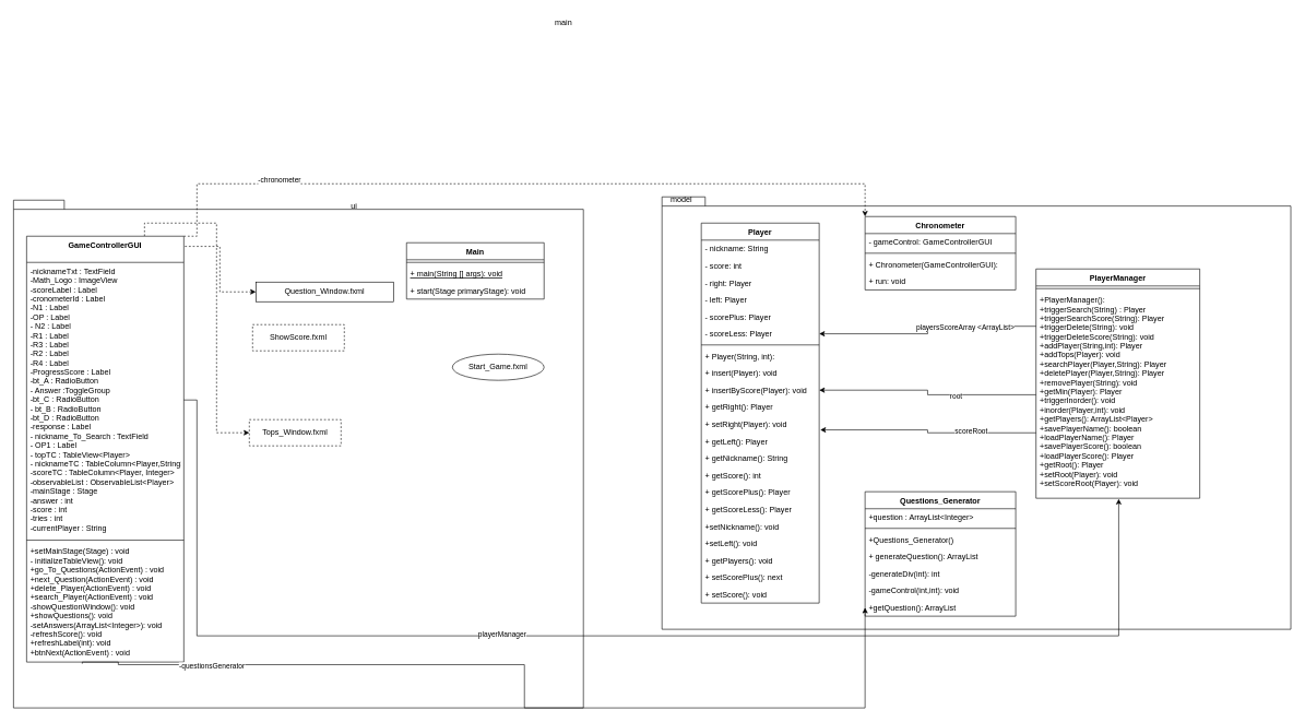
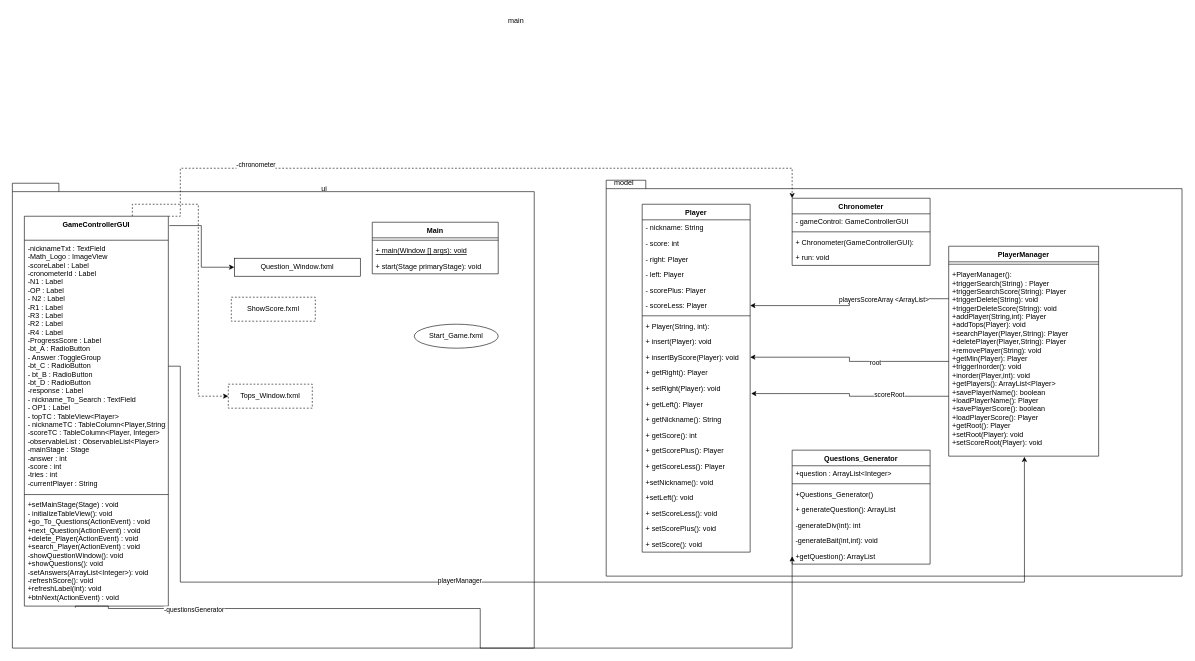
  <mxCell id="0" />
  <mxCell id="1" parent="0" />
  <mxCell id="2" value="" style="shape=folder;fontStyle=1;spacingTop=10;tabWidth=40;tabHeight=14;tabPosition=left;html=1;" parent="1" vertex="1"><mxGeometry x="20" y="305" width="870" height="775" as="geometry" /></mxCell>
  <mxCell id="3" value="ui" style="text;html=1;strokeColor=none;fillColor=none;align=center;verticalAlign=middle;whiteSpace=wrap;rounded=0;" parent="1" vertex="1"><mxGeometry x="510" y="300" width="60" height="30" as="geometry" /></mxCell>
  <mxCell id="4" value="main" style="text;html=1;strokeColor=none;fillColor=none;align=center;verticalAlign=middle;whiteSpace=wrap;rounded=0;" parent="1" vertex="1"><mxGeometry x="830" y="20" width="60" height="30" as="geometry" /></mxCell>
  <mxCell id="5" value="Main" style="swimlane;fontStyle=1;align=center;verticalAlign=top;childLayout=stackLayout;horizontal=1;startSize=26;horizontalStack=0;resizeParent=1;resizeParentMax=0;resizeLast=0;collapsible=1;marginBottom=0;" parent="1" vertex="1"><mxGeometry x="620" y="370" width="210" height="86" as="geometry" /></mxCell>
  <mxCell id="6" value="" style="line;strokeWidth=1;fillColor=none;align=left;verticalAlign=middle;spacingTop=-1;spacingLeft=3;spacingRight=3;rotatable=0;labelPosition=right;points=[];portConstraint=eastwest;" parent="5" vertex="1"><mxGeometry y="26" width="210" height="8" as="geometry" /></mxCell>
- <mxCell id="7" value="+ main(String [] args): void" style="text;strokeColor=none;fillColor=none;align=left;verticalAlign=top;spacingLeft=4;spacingRight=4;overflow=hidden;rotatable=0;points=[[0,0.5],[1,0.5]];portConstraint=eastwest;fontStyle=4" parent="5" vertex="1"><mxGeometry y="34" width="210" height="26" as="geometry" /></mxCell>
+ <mxCell id="7" value="+ main(Window [] args): void" style="text;strokeColor=none;fillColor=none;align=left;verticalAlign=top;spacingLeft=4;spacingRight=4;overflow=hidden;rotatable=0;points=[[0,0.5],[1,0.5]];portConstraint=eastwest;fontStyle=4" parent="5" vertex="1"><mxGeometry y="34" width="210" height="26" as="geometry" /></mxCell>
  <mxCell id="8" value="+ start(Stage primaryStage): void" style="text;strokeColor=none;fillColor=none;align=left;verticalAlign=top;spacingLeft=4;spacingRight=4;overflow=hidden;rotatable=0;points=[[0,0.5],[1,0.5]];portConstraint=eastwest;fontStyle=0" parent="5" vertex="1"><mxGeometry y="60" width="210" height="26" as="geometry" /></mxCell>
  <mxCell id="9" value="" style="shape=folder;fontStyle=1;spacingTop=10;tabWidth=40;tabHeight=14;tabPosition=left;html=1;" parent="1" vertex="1"><mxGeometry x="1010" y="300" width="960" height="660" as="geometry" /></mxCell>
  <mxCell id="10" value="model" style="text;html=1;strokeColor=none;fillColor=none;align=center;verticalAlign=middle;whiteSpace=wrap;rounded=0;" parent="1" vertex="1"><mxGeometry x="1010" y="290" width="60" height="30" as="geometry" /></mxCell>
  <mxCell id="11" value="Chronometer" style="swimlane;fontStyle=1;align=center;verticalAlign=top;childLayout=stackLayout;horizontal=1;startSize=26;horizontalStack=0;resizeParent=1;resizeParentMax=0;resizeLast=0;collapsible=1;marginBottom=0;" parent="1" vertex="1"><mxGeometry x="1320" y="330" width="230" height="112" as="geometry" /></mxCell>
  <mxCell id="12" value="- gameControl: GameControllerGUI" style="text;strokeColor=none;fillColor=none;align=left;verticalAlign=top;spacingLeft=4;spacingRight=4;overflow=hidden;rotatable=0;points=[[0,0.5],[1,0.5]];portConstraint=eastwest;" parent="11" vertex="1"><mxGeometry y="26" width="230" height="26" as="geometry" /></mxCell>
  <mxCell id="13" value="" style="line;strokeWidth=1;fillColor=none;align=left;verticalAlign=middle;spacingTop=-1;spacingLeft=3;spacingRight=3;rotatable=0;labelPosition=right;points=[];portConstraint=eastwest;" parent="11" vertex="1"><mxGeometry y="52" width="230" height="8" as="geometry" /></mxCell>
  <mxCell id="14" value="+ Chronometer(GameControllerGUI):" style="text;strokeColor=none;fillColor=none;align=left;verticalAlign=top;spacingLeft=4;spacingRight=4;overflow=hidden;rotatable=0;points=[[0,0.5],[1,0.5]];portConstraint=eastwest;" parent="11" vertex="1"><mxGeometry y="60" width="230" height="26" as="geometry" /></mxCell>
  <mxCell id="15" value="+ run: void" style="text;strokeColor=none;fillColor=none;align=left;verticalAlign=top;spacingLeft=4;spacingRight=4;overflow=hidden;rotatable=0;points=[[0,0.5],[1,0.5]];portConstraint=eastwest;" parent="11" vertex="1"><mxGeometry y="86" width="230" height="26" as="geometry" /></mxCell>
  <mxCell id="16" value="Player" style="swimlane;fontStyle=1;align=center;verticalAlign=top;childLayout=stackLayout;horizontal=1;startSize=26;horizontalStack=0;resizeParent=1;resizeParentMax=0;resizeLast=0;collapsible=1;marginBottom=0;" parent="1" vertex="1"><mxGeometry x="1070" y="340" width="180" height="580" as="geometry" /></mxCell>
  <mxCell id="17" value="- nickname: String" style="text;strokeColor=none;fillColor=none;align=left;verticalAlign=top;spacingLeft=4;spacingRight=4;overflow=hidden;rotatable=0;points=[[0,0.5],[1,0.5]];portConstraint=eastwest;" parent="16" vertex="1"><mxGeometry y="26" width="180" height="26" as="geometry" /></mxCell>
  <mxCell id="18" value="- score: int " style="text;strokeColor=none;fillColor=none;align=left;verticalAlign=top;spacingLeft=4;spacingRight=4;overflow=hidden;rotatable=0;points=[[0,0.5],[1,0.5]];portConstraint=eastwest;" parent="16" vertex="1"><mxGeometry y="52" width="180" height="26" as="geometry" /></mxCell>
  <mxCell id="19" value="- right: Player" style="text;strokeColor=none;fillColor=none;align=left;verticalAlign=top;spacingLeft=4;spacingRight=4;overflow=hidden;rotatable=0;points=[[0,0.5],[1,0.5]];portConstraint=eastwest;" parent="16" vertex="1"><mxGeometry y="78" width="180" height="26" as="geometry" /></mxCell>
  <mxCell id="20" value="- left: Player" style="text;strokeColor=none;fillColor=none;align=left;verticalAlign=top;spacingLeft=4;spacingRight=4;overflow=hidden;rotatable=0;points=[[0,0.5],[1,0.5]];portConstraint=eastwest;" parent="16" vertex="1"><mxGeometry y="104" width="180" height="26" as="geometry" /></mxCell>
  <mxCell id="21" value="- scorePlus: Player" style="text;strokeColor=none;fillColor=none;align=left;verticalAlign=top;spacingLeft=4;spacingRight=4;overflow=hidden;rotatable=0;points=[[0,0.5],[1,0.5]];portConstraint=eastwest;" parent="16" vertex="1"><mxGeometry y="130" width="180" height="26" as="geometry" /></mxCell>
  <mxCell id="22" value="- scoreLess: Player" style="text;strokeColor=none;fillColor=none;align=left;verticalAlign=top;spacingLeft=4;spacingRight=4;overflow=hidden;rotatable=0;points=[[0,0.5],[1,0.5]];portConstraint=eastwest;" parent="16" vertex="1"><mxGeometry y="156" width="180" height="26" as="geometry" /></mxCell>
  <mxCell id="23" value="" style="line;strokeWidth=1;fillColor=none;align=left;verticalAlign=middle;spacingTop=-1;spacingLeft=3;spacingRight=3;rotatable=0;labelPosition=right;points=[];portConstraint=eastwest;" parent="16" vertex="1"><mxGeometry y="182" width="180" height="8" as="geometry" /></mxCell>
  <mxCell id="24" value="+ Player(String, int):" style="text;strokeColor=none;fillColor=none;align=left;verticalAlign=top;spacingLeft=4;spacingRight=4;overflow=hidden;rotatable=0;points=[[0,0.5],[1,0.5]];portConstraint=eastwest;" parent="16" vertex="1"><mxGeometry y="190" width="180" height="26" as="geometry" /></mxCell>
  <mxCell id="25" value="+ insert(Player): void" style="text;strokeColor=none;fillColor=none;align=left;verticalAlign=top;spacingLeft=4;spacingRight=4;overflow=hidden;rotatable=0;points=[[0,0.5],[1,0.5]];portConstraint=eastwest;" parent="16" vertex="1"><mxGeometry y="216" width="180" height="26" as="geometry" /></mxCell>
  <mxCell id="26" value="+ insertByScore(Player): void" style="text;strokeColor=none;fillColor=none;align=left;verticalAlign=top;spacingLeft=4;spacingRight=4;overflow=hidden;rotatable=0;points=[[0,0.5],[1,0.5]];portConstraint=eastwest;" parent="16" vertex="1"><mxGeometry y="242" width="180" height="26" as="geometry" /></mxCell>
  <mxCell id="27" value="+ getRight(): Player" style="text;strokeColor=none;fillColor=none;align=left;verticalAlign=top;spacingLeft=4;spacingRight=4;overflow=hidden;rotatable=0;points=[[0,0.5],[1,0.5]];portConstraint=eastwest;" parent="16" vertex="1"><mxGeometry y="268" width="180" height="26" as="geometry" /></mxCell>
  <mxCell id="28" value="+ setRight(Player): void" style="text;strokeColor=none;fillColor=none;align=left;verticalAlign=top;spacingLeft=4;spacingRight=4;overflow=hidden;rotatable=0;points=[[0,0.5],[1,0.5]];portConstraint=eastwest;" parent="16" vertex="1"><mxGeometry y="294" width="180" height="26" as="geometry" /></mxCell>
  <mxCell id="29" value="+ getLeft(): Player" style="text;strokeColor=none;fillColor=none;align=left;verticalAlign=top;spacingLeft=4;spacingRight=4;overflow=hidden;rotatable=0;points=[[0,0.5],[1,0.5]];portConstraint=eastwest;" parent="16" vertex="1"><mxGeometry y="320" width="180" height="26" as="geometry" /></mxCell>
  <mxCell id="30" value="+ getNickname(): String" style="text;strokeColor=none;fillColor=none;align=left;verticalAlign=top;spacingLeft=4;spacingRight=4;overflow=hidden;rotatable=0;points=[[0,0.5],[1,0.5]];portConstraint=eastwest;" parent="16" vertex="1"><mxGeometry y="346" width="180" height="26" as="geometry" /></mxCell>
  <mxCell id="31" value="+ getScore(): int" style="text;strokeColor=none;fillColor=none;align=left;verticalAlign=top;spacingLeft=4;spacingRight=4;overflow=hidden;rotatable=0;points=[[0,0.5],[1,0.5]];portConstraint=eastwest;" parent="16" vertex="1"><mxGeometry y="372" width="180" height="26" as="geometry" /></mxCell>
  <mxCell id="32" value="+ getScorePlus(): Player" style="text;strokeColor=none;fillColor=none;align=left;verticalAlign=top;spacingLeft=4;spacingRight=4;overflow=hidden;rotatable=0;points=[[0,0.5],[1,0.5]];portConstraint=eastwest;" parent="16" vertex="1"><mxGeometry y="398" width="180" height="26" as="geometry" /></mxCell>
  <mxCell id="33" value="+ getScoreLess(): Player" style="text;strokeColor=none;fillColor=none;align=left;verticalAlign=top;spacingLeft=4;spacingRight=4;overflow=hidden;rotatable=0;points=[[0,0.5],[1,0.5]];portConstraint=eastwest;" parent="16" vertex="1"><mxGeometry y="424" width="180" height="26" as="geometry" /></mxCell>
  <mxCell id="34" value="+setNickname(): void" style="text;strokeColor=none;fillColor=none;align=left;verticalAlign=top;spacingLeft=4;spacingRight=4;overflow=hidden;rotatable=0;points=[[0,0.5],[1,0.5]];portConstraint=eastwest;" vertex="1" parent="16"><mxGeometry y="450" width="180" height="26" as="geometry" /></mxCell>
  <mxCell id="35" value="+setLeft(): void" style="text;strokeColor=none;fillColor=none;align=left;verticalAlign=top;spacingLeft=4;spacingRight=4;overflow=hidden;rotatable=0;points=[[0,0.5],[1,0.5]];portConstraint=eastwest;" vertex="1" parent="16"><mxGeometry y="476" width="180" height="26" as="geometry" /></mxCell>
- <mxCell id="36" value="+ getPlayers(): void" style="text;strokeColor=none;fillColor=none;align=left;verticalAlign=top;spacingLeft=4;spacingRight=4;overflow=hidden;rotatable=0;points=[[0,0.5],[1,0.5]];portConstraint=eastwest;" vertex="1" parent="16"><mxGeometry y="502" width="180" height="26" as="geometry" /></mxCell>
- <mxCell id="37" value="+ setScorePlus(): next" style="text;strokeColor=none;fillColor=none;align=left;verticalAlign=top;spacingLeft=4;spacingRight=4;overflow=hidden;rotatable=0;points=[[0,0.5],[1,0.5]];portConstraint=eastwest;" vertex="1" parent="16"><mxGeometry y="528" width="180" height="26" as="geometry" /></mxCell>
+ <mxCell id="36" value="+ setScoreLess(): void" style="text;strokeColor=none;fillColor=none;align=left;verticalAlign=top;spacingLeft=4;spacingRight=4;overflow=hidden;rotatable=0;points=[[0,0.5],[1,0.5]];portConstraint=eastwest;" vertex="1" parent="16"><mxGeometry y="502" width="180" height="26" as="geometry" /></mxCell>
+ <mxCell id="37" value="+ setScorePlus(): void" style="text;strokeColor=none;fillColor=none;align=left;verticalAlign=top;spacingLeft=4;spacingRight=4;overflow=hidden;rotatable=0;points=[[0,0.5],[1,0.5]];portConstraint=eastwest;" vertex="1" parent="16"><mxGeometry y="528" width="180" height="26" as="geometry" /></mxCell>
  <mxCell id="38" value="+ setScore(): void" style="text;strokeColor=none;fillColor=none;align=left;verticalAlign=top;spacingLeft=4;spacingRight=4;overflow=hidden;rotatable=0;points=[[0,0.5],[1,0.5]];portConstraint=eastwest;" vertex="1" parent="16"><mxGeometry y="554" width="180" height="26" as="geometry" /></mxCell>
  <mxCell id="39" style="edgeStyle=orthogonalEdgeStyle;rounded=0;orthogonalLoop=1;jettySize=auto;html=1;exitX=0;exitY=0.25;exitDx=0;exitDy=0;entryX=1;entryY=0.5;entryDx=0;entryDy=0;" edge="1" parent="1" source="41" target="22"><mxGeometry relative="1" as="geometry" /></mxCell>
  <mxCell id="40" value="playersScoreArray &amp;lt;ArrayList&amp;gt;" style="edgeLabel;html=1;align=center;verticalAlign=middle;resizable=0;points=[];" vertex="1" connectable="0" parent="39"><mxGeometry x="-0.363" y="1" relative="1" as="geometry"><mxPoint as="offset" /></mxGeometry></mxCell>
  <mxCell id="41" value="PlayerManager" style="swimlane;fontStyle=1;align=center;verticalAlign=top;childLayout=stackLayout;horizontal=1;startSize=26;horizontalStack=0;resizeParent=1;resizeParentMax=0;resizeLast=0;collapsible=1;marginBottom=0;" vertex="1" parent="1"><mxGeometry x="1581" y="410" width="250" height="350" as="geometry" /></mxCell>
  <mxCell id="42" value="" style="line;strokeWidth=1;fillColor=none;align=left;verticalAlign=middle;spacingTop=-1;spacingLeft=3;spacingRight=3;rotatable=0;labelPosition=right;points=[];portConstraint=eastwest;" vertex="1" parent="41"><mxGeometry y="26" width="250" height="8" as="geometry" /></mxCell>
  <mxCell id="43" value="+PlayerManager(): &#10;+triggerSearch(String) : Player&#10;+triggerSearchScore(String): Player&#10;+triggerDelete(String): void&#10;+triggerDeleteScore(String): void&#10;+addPlayer(String,int): Player&#10;+addTops(Player): void&#10;+searchPlayer(Player,String): Player&#10;+deletePlayer(Player,String): Player&#10;+removePlayer(String): void&#10;+getMin(Player): Player&#10;+triggerInorder(): void&#10;+inorder(Player,int): void&#10;+getPlayers(): ArrayList&lt;Player&gt;&#10;+savePlayerName(): boolean&#10;+loadPlayerName(): Player&#10;+savePlayerScore(): boolean&#10;+loadPlayerScore(): Player&#10;+getRoot(): Player&#10;+setRoot(Player): void&#10;+setScoreRoot(Player): void" style="text;strokeColor=none;fillColor=none;align=left;verticalAlign=top;spacingLeft=4;spacingRight=4;overflow=hidden;rotatable=0;points=[[0,0.5],[1,0.5]];portConstraint=eastwest;" vertex="1" parent="41"><mxGeometry y="34" width="250" height="316" as="geometry" /></mxCell>
  <mxCell id="44" style="edgeStyle=orthogonalEdgeStyle;rounded=0;orthogonalLoop=1;jettySize=auto;html=1;exitX=0;exitY=0.5;exitDx=0;exitDy=0;entryX=1;entryY=0.5;entryDx=0;entryDy=0;" edge="1" parent="1" source="43" target="26"><mxGeometry relative="1" as="geometry" /></mxCell>
  <mxCell id="45" value="root" style="edgeLabel;html=1;align=center;verticalAlign=middle;resizable=0;points=[];" vertex="1" connectable="0" parent="44"><mxGeometry x="-0.271" y="2" relative="1" as="geometry"><mxPoint as="offset" /></mxGeometry></mxCell>
  <mxCell id="46" style="edgeStyle=orthogonalEdgeStyle;rounded=0;orthogonalLoop=1;jettySize=auto;html=1;exitX=0;exitY=0.684;exitDx=0;exitDy=0;entryX=1.009;entryY=0.833;entryDx=0;entryDy=0;exitPerimeter=0;entryPerimeter=0;" edge="1" parent="1" source="43" target="28"><mxGeometry relative="1" as="geometry"><mxPoint x="1520" y="569" as="sourcePoint" /></mxGeometry></mxCell>
  <mxCell id="47" value="scoreRoot" style="edgeLabel;html=1;align=center;verticalAlign=middle;resizable=0;points=[];" vertex="1" connectable="0" parent="46"><mxGeometry x="-0.399" y="-3" relative="1" as="geometry"><mxPoint as="offset" /></mxGeometry></mxCell>
  <mxCell id="48" value="Questions_Generator" style="swimlane;fontStyle=1;align=center;verticalAlign=top;childLayout=stackLayout;horizontal=1;startSize=26;horizontalStack=0;resizeParent=1;resizeParentMax=0;resizeLast=0;collapsible=1;marginBottom=0;" vertex="1" parent="1"><mxGeometry x="1320" y="750" width="230" height="190" as="geometry" /></mxCell>
  <mxCell id="49" value="+question : ArrayList&lt;Integer&gt;" style="text;strokeColor=none;fillColor=none;align=left;verticalAlign=top;spacingLeft=4;spacingRight=4;overflow=hidden;rotatable=0;points=[[0,0.5],[1,0.5]];portConstraint=eastwest;" vertex="1" parent="48"><mxGeometry y="26" width="230" height="26" as="geometry" /></mxCell>
  <mxCell id="50" value="" style="line;strokeWidth=1;fillColor=none;align=left;verticalAlign=middle;spacingTop=-1;spacingLeft=3;spacingRight=3;rotatable=0;labelPosition=right;points=[];portConstraint=eastwest;" vertex="1" parent="48"><mxGeometry y="52" width="230" height="8" as="geometry" /></mxCell>
  <mxCell id="51" value="+Questions_Generator()" style="text;strokeColor=none;fillColor=none;align=left;verticalAlign=top;spacingLeft=4;spacingRight=4;overflow=hidden;rotatable=0;points=[[0,0.5],[1,0.5]];portConstraint=eastwest;" vertex="1" parent="48"><mxGeometry y="60" width="230" height="26" as="geometry" /></mxCell>
  <mxCell id="52" value="+ generateQuestion(): ArrayList" style="text;strokeColor=none;fillColor=none;align=left;verticalAlign=top;spacingLeft=4;spacingRight=4;overflow=hidden;rotatable=0;points=[[0,0.5],[1,0.5]];portConstraint=eastwest;" vertex="1" parent="48"><mxGeometry y="86" width="230" height="26" as="geometry" /></mxCell>
  <mxCell id="53" value="-generateDiv(int): int" style="text;strokeColor=none;fillColor=none;align=left;verticalAlign=top;spacingLeft=4;spacingRight=4;overflow=hidden;rotatable=0;points=[[0,0.5],[1,0.5]];portConstraint=eastwest;" vertex="1" parent="48"><mxGeometry y="112" width="230" height="26" as="geometry" /></mxCell>
- <mxCell id="54" value="-gameControl(int,int): void" style="text;strokeColor=none;fillColor=none;align=left;verticalAlign=top;spacingLeft=4;spacingRight=4;overflow=hidden;rotatable=0;points=[[0,0.5],[1,0.5]];portConstraint=eastwest;" vertex="1" parent="48"><mxGeometry y="138" width="230" height="26" as="geometry" /></mxCell>
+ <mxCell id="54" value="-generateBait(int,int): void" style="text;strokeColor=none;fillColor=none;align=left;verticalAlign=top;spacingLeft=4;spacingRight=4;overflow=hidden;rotatable=0;points=[[0,0.5],[1,0.5]];portConstraint=eastwest;" vertex="1" parent="48"><mxGeometry y="138" width="230" height="26" as="geometry" /></mxCell>
  <mxCell id="55" value="+getQuestion(): ArrayList" style="text;strokeColor=none;fillColor=none;align=left;verticalAlign=top;spacingLeft=4;spacingRight=4;overflow=hidden;rotatable=0;points=[[0,0.5],[1,0.5]];portConstraint=eastwest;" vertex="1" parent="48"><mxGeometry y="164" width="230" height="26" as="geometry" /></mxCell>
  <mxCell id="56" style="edgeStyle=orthogonalEdgeStyle;rounded=0;orthogonalLoop=1;jettySize=auto;html=1;exitX=1;exitY=0;exitDx=0;exitDy=0;entryX=0;entryY=0;entryDx=0;entryDy=0;dashed=1;" edge="1" parent="1" source="60" target="11"><mxGeometry relative="1" as="geometry"><Array as="points"><mxPoint x="300" y="280" /><mxPoint x="1320" y="280" /></Array></mxGeometry></mxCell>
  <mxCell id="57" value="-chronometer" style="edgeLabel;html=1;align=center;verticalAlign=middle;resizable=0;points=[];" vertex="1" connectable="0" parent="56"><mxGeometry x="-0.615" y="6" relative="1" as="geometry"><mxPoint as="offset" /></mxGeometry></mxCell>
- <mxCell id="58" style="edgeStyle=orthogonalEdgeStyle;rounded=0;orthogonalLoop=1;jettySize=auto;html=1;entryX=0;entryY=0.5;entryDx=0;entryDy=0;exitX=1.007;exitY=0.024;exitDx=0;exitDy=0;exitPerimeter=0;dashed=1;" edge="1" parent="1" source="60" target="68"><mxGeometry relative="1" as="geometry"><mxPoint x="210" y="370" as="sourcePoint" /></mxGeometry></mxCell>
+ <mxCell id="58" style="edgeStyle=orthogonalEdgeStyle;rounded=0;orthogonalLoop=1;jettySize=auto;html=1;entryX=0;entryY=0.5;entryDx=0;entryDy=0;exitX=1.007;exitY=0.024;exitDx=0;exitDy=0;exitPerimeter=0;" edge="1" parent="1" source="60" target="68"><mxGeometry relative="1" as="geometry"><mxPoint x="210" y="370" as="sourcePoint" /></mxGeometry></mxCell>
  <mxCell id="59" style="edgeStyle=orthogonalEdgeStyle;rounded=0;orthogonalLoop=1;jettySize=auto;html=1;exitX=0.75;exitY=0;exitDx=0;exitDy=0;entryX=0;entryY=0.5;entryDx=0;entryDy=0;dashed=1;" edge="1" parent="1" source="60" target="71"><mxGeometry relative="1" as="geometry" /></mxCell>
  <mxCell id="60" value="GameControllerGUI" style="swimlane;fontStyle=1;align=center;verticalAlign=top;childLayout=stackLayout;horizontal=1;startSize=40;horizontalStack=0;resizeParent=1;resizeParentMax=0;resizeLast=0;collapsible=1;marginBottom=0;" vertex="1" parent="1"><mxGeometry x="40" y="360" width="240" height="650" as="geometry" /></mxCell>
  <mxCell id="61" value="-nicknameTxt : TextField&#10;-Math_Logo : ImageView&#10;-scoreLabel : Label&#10;-cronometerId : Label&#10;-N1 : Label&#10;-OP : Label&#10;- N2 : Label&#10;-R1 : Label&#10;-R3 : Label&#10;-R2 : Label&#10;-R4 : Label&#10;-ProgressScore : Label&#10;-bt_A : RadioButton&#10;- Answer :ToggleGroup&#10;-bt_C : RadioButton&#10;- bt_B : RadioButton&#10;-bt_D : RadioButton&#10;-response : Label&#10;- nickname_To_Search : TextField&#10;- OP1 : Label&#10;- topTC : TableView&lt;Player&gt;&#10;- nicknameTC : TableColumn&lt;Player,String&gt;&#10;-scoreTC : TableColumn&lt;Player, Integer&gt;&#10;-observableList : ObservableList&lt;Player&gt;&#10;-mainStage : Stage&#10;-answer : int&#10;-score : int&#10;-tries : int&#10;-currentPlayer : String" style="text;strokeColor=none;fillColor=none;align=left;verticalAlign=top;spacingLeft=4;spacingRight=4;overflow=hidden;rotatable=0;points=[[0,0.5],[1,0.5]];portConstraint=eastwest;" vertex="1" parent="60"><mxGeometry y="40" width="240" height="420" as="geometry" /></mxCell>
  <mxCell id="62" value="" style="line;strokeWidth=1;fillColor=none;align=left;verticalAlign=middle;spacingTop=-1;spacingLeft=3;spacingRight=3;rotatable=0;labelPosition=right;points=[];portConstraint=eastwest;" vertex="1" parent="60"><mxGeometry y="460" width="240" height="8" as="geometry" /></mxCell>
  <mxCell id="63" value="+setMainStage(Stage) : void&#10;- initializeTableView(): void&#10;+go_To_Questions(ActionEvent) : void&#10;+next_Question(ActionEvent) : void&#10;+delete_Player(ActionEvent) : void&#10;+search_Player(ActionEvent) : void&#10;-showQuestionWindow(): void&#10;+showQuestions(): void&#10;-setAnswers(ArrayList&lt;Integer&gt;): void&#10;-refreshScore(): void&#10;+refreshLabel(int): void&#10;+btnNext(ActionEvent) : void" style="text;strokeColor=none;fillColor=none;align=left;verticalAlign=top;spacingLeft=4;spacingRight=4;overflow=hidden;rotatable=0;points=[[0,0.5],[1,0.5]];portConstraint=eastwest;" vertex="1" parent="60"><mxGeometry y="468" width="240" height="182" as="geometry" /></mxCell>
  <mxCell id="64" style="edgeStyle=orthogonalEdgeStyle;rounded=0;orthogonalLoop=1;jettySize=auto;html=1;entryX=0;entryY=0.5;entryDx=0;entryDy=0;exitX=0.354;exitY=1.014;exitDx=0;exitDy=0;exitPerimeter=0;" edge="1" parent="1" source="63" target="55"><mxGeometry relative="1" as="geometry"><mxPoint x="150" y="1010" as="sourcePoint" /><Array as="points"><mxPoint x="125" y="1010" /><mxPoint x="180" y="1010" /><mxPoint x="180" y="1014" /><mxPoint x="800" y="1014" /><mxPoint x="800" y="1080" /><mxPoint x="1320" y="1080" /></Array></mxGeometry></mxCell>
  <mxCell id="65" value="-questionsGenerator" style="edgeLabel;html=1;align=center;verticalAlign=middle;resizable=0;points=[];" vertex="1" connectable="0" parent="64"><mxGeometry x="-0.711" y="-2" relative="1" as="geometry"><mxPoint x="-1" as="offset" /></mxGeometry></mxCell>
  <mxCell id="66" style="edgeStyle=orthogonalEdgeStyle;rounded=0;orthogonalLoop=1;jettySize=auto;html=1;exitX=1;exitY=0.5;exitDx=0;exitDy=0;entryX=0.505;entryY=1.003;entryDx=0;entryDy=0;entryPerimeter=0;" edge="1" parent="1" source="61" target="43"><mxGeometry relative="1" as="geometry"><mxPoint x="1000" y="1060" as="targetPoint" /><Array as="points"><mxPoint x="300" y="610" /><mxPoint x="300" y="970" /><mxPoint x="1707" y="970" /></Array></mxGeometry></mxCell>
  <mxCell id="67" value="playerManager" style="edgeLabel;html=1;align=center;verticalAlign=middle;resizable=0;points=[];" vertex="1" connectable="0" parent="66"><mxGeometry x="-0.154" y="3" relative="1" as="geometry"><mxPoint x="1" as="offset" /></mxGeometry></mxCell>
  <mxCell id="68" value="Question_Window.fxml" style="rounded=0;whiteSpace=wrap;html=1;" vertex="1" parent="1"><mxGeometry x="390" y="430" width="210" height="30" as="geometry" /></mxCell>
  <mxCell id="69" value="ShowScore.fxml" style="rounded=0;whiteSpace=wrap;html=1;dashed=1;" vertex="1" parent="1"><mxGeometry x="385" y="495" width="140" height="40" as="geometry" /></mxCell>
  <mxCell id="70" value="Start_Game.fxml" style="ellipse;whiteSpace=wrap;html=1;" vertex="1" parent="1"><mxGeometry x="690" y="540" width="140" height="40" as="geometry" /></mxCell>
  <mxCell id="71" value="Tops_Window.fxml" style="rounded=0;whiteSpace=wrap;html=1;dashed=1;" vertex="1" parent="1"><mxGeometry x="380" y="640" width="140" height="40" as="geometry" /></mxCell>
